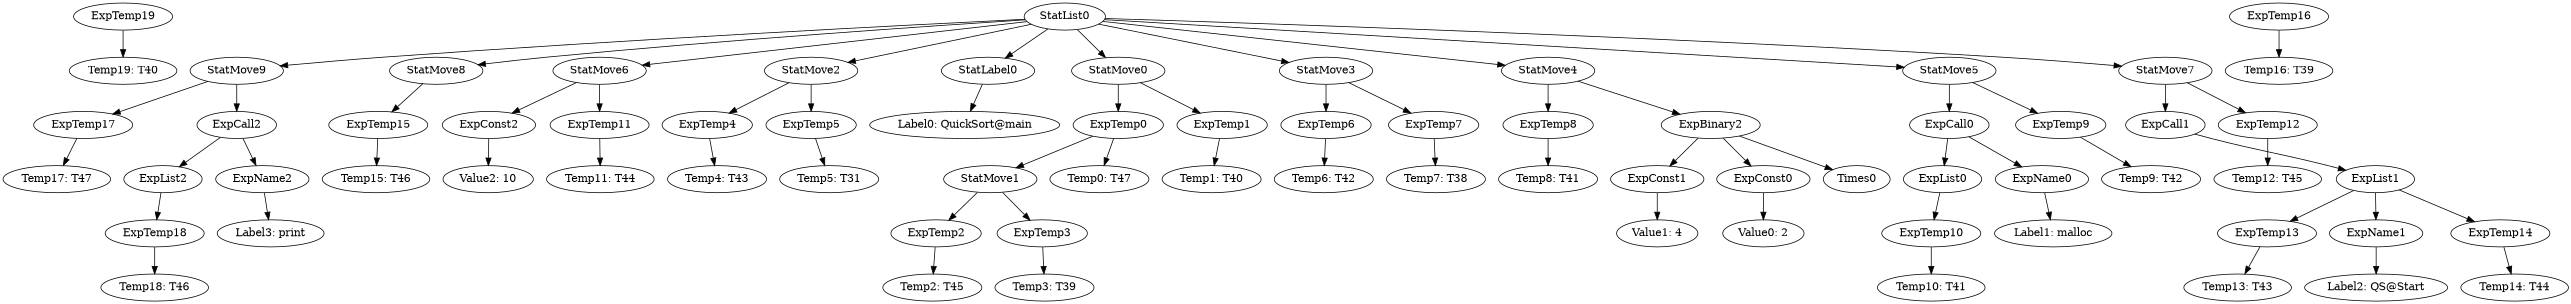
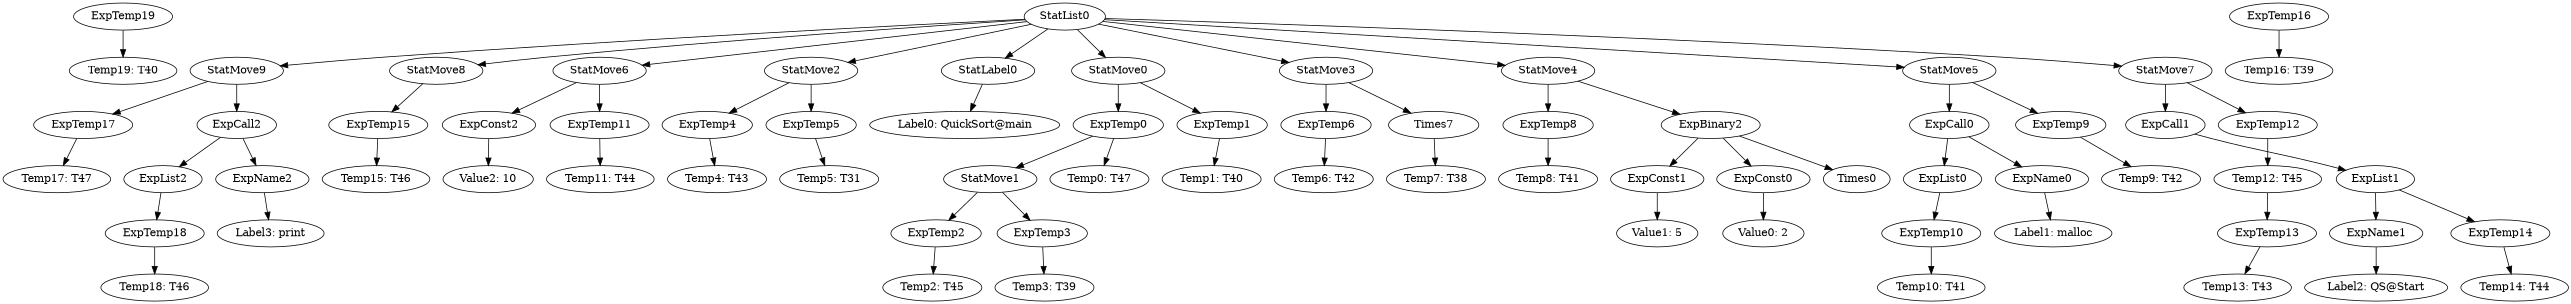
  digraph {
    ordering=out
    ExpTemp19
    "Temp19: T40"
    ExpList2
    ExpTemp18
    "Temp18: T46"
    StatMove9
    ExpTemp17
    ExpCall2
    "Temp17: T47"
    ExpName2
    "Label3: print"
    StatMove8
    ExpTemp15
    "Temp15: T46"
    ExpTemp16
    "Temp16: T39"
    ExpTemp13
    "Temp13: T43"
    ExpCall1
    ExpList1
    ExpName1
    "Label2: QS@Start"
    ExpTemp14
    "Temp14: T44"
    ExpConst2
    "Value2: 10"
    StatMove6
    ExpTemp11
    "Temp11: T44"
    ExpList0
    ExpTemp10
    "Temp10: T41"
    ExpCall0
    ExpName0
    "Label1: malloc"
    StatMove2
    ExpTemp4
    ExpTemp5
    "Temp4: T43"
    n40 [label="Temp5: T31"]
    ExpTemp2
    "Temp2: T45"
    ExpTemp3
    "Temp3: T39"
    StatLabel0
    "Label0: QuickSort@main"
    StatList0
    StatMove0
    StatMove3
    StatMove4
    StatMove5
    StatMove7
    ExpTemp0
    ExpTemp1
    StatMove1
    ExpTemp6
-   ExpTemp7
+   ExpTemp7 [label=Times7]
    ExpTemp8
    n59 [label=ExpBinary2]
    ExpTemp9
    ExpTemp12
    "Temp0: T47"
    "Temp1: T40"
    "Temp6: T42"
    "Temp7: T38"
    "Temp8: T41"
    ExpConst1
    ExpConst0
    Times0
    "Temp9: T42"
    "Temp12: T45"
-   "Value1: 4"
+   "Value1: 4" [label="Value1: 5"]
    "Value0: 2"
    ExpTemp19 -> "Temp19: T40"
    ExpList2 -> ExpTemp18
    ExpTemp18 -> "Temp18: T46"
    StatMove9 -> ExpTemp17
    StatMove9 -> ExpCall2
    ExpTemp17 -> "Temp17: T47"
    ExpCall2 -> ExpList2
    ExpCall2 -> ExpName2
    ExpName2 -> "Label3: print"
    StatMove8 -> ExpTemp15
    ExpTemp15 -> "Temp15: T46"
    ExpTemp16 -> "Temp16: T39"
    ExpTemp13 -> "Temp13: T43"
    ExpCall1 -> ExpList1
-   ExpList1 -> ExpTemp13
+   "Temp12: T45" -> ExpTemp13
    ExpList1 -> ExpName1
    ExpList1 -> ExpTemp14
    ExpName1 -> "Label2: QS@Start"
    ExpTemp14 -> "Temp14: T44"
    ExpConst2 -> "Value2: 10"
    StatMove6 -> ExpConst2
    StatMove6 -> ExpTemp11
    ExpTemp11 -> "Temp11: T44"
    ExpList0 -> ExpTemp10
    ExpTemp10 -> "Temp10: T41"
    ExpCall0 -> ExpList0
    ExpCall0 -> ExpName0
    ExpName0 -> "Label1: malloc"
    StatMove2 -> ExpTemp4
    StatMove2 -> ExpTemp5
    ExpTemp4 -> "Temp4: T43"
    ExpTemp5 -> n40
    ExpTemp2 -> "Temp2: T45"
    ExpTemp3 -> "Temp3: T39"
    StatLabel0 -> "Label0: QuickSort@main"
    StatList0 -> StatMove9
    StatList0 -> StatMove8
    StatList0 -> StatMove6
    StatList0 -> StatMove2
    StatList0 -> StatLabel0
    StatList0 -> StatMove0
    StatList0 -> StatMove3
    StatList0 -> StatMove4
    StatList0 -> StatMove5
    StatList0 -> StatMove7
    StatMove0 -> ExpTemp0
    StatMove0 -> ExpTemp1
    StatMove3 -> ExpTemp6
    StatMove3 -> ExpTemp7
    StatMove4 -> ExpTemp8
    StatMove4 -> n59
    StatMove5 -> ExpCall0
    StatMove5 -> ExpTemp9
    StatMove7 -> ExpCall1
    StatMove7 -> ExpTemp12
    ExpTemp0 -> StatMove1
    ExpTemp0 -> "Temp0: T47"
    ExpTemp1 -> "Temp1: T40"
    StatMove1 -> ExpTemp2
    StatMove1 -> ExpTemp3
    ExpTemp6 -> "Temp6: T42"
    ExpTemp7 -> "Temp7: T38"
    ExpTemp8 -> "Temp8: T41"
    n59 -> ExpConst1
    n59 -> ExpConst0
    n59 -> Times0
    ExpTemp9 -> "Temp9: T42"
    ExpTemp12 -> "Temp12: T45"
    ExpConst1 -> "Value1: 4"
    ExpConst0 -> "Value0: 2"
  }
